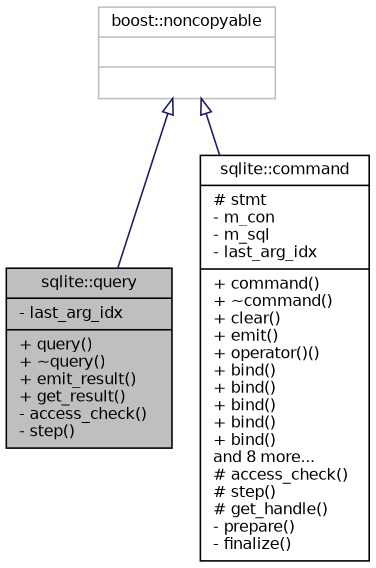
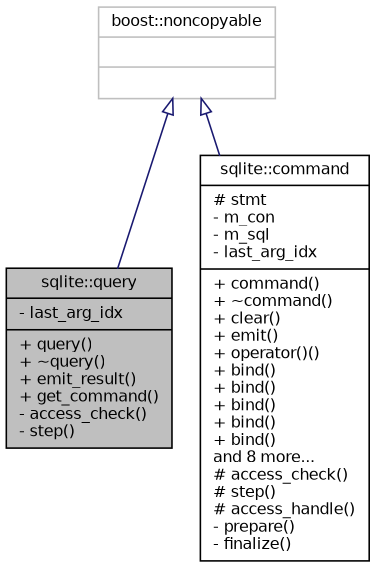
  digraph {
    node [color=black fontname=Helvetica fontsize=10 shape=record]
    edge [arrowtail=onormal color=midnightblue dir=back fontname=Helvetica fontsize=10 labelfontname=Helvetica labelfontsize=10 style=solid]
-   n1 [fillcolor=grey75 fontcolor=black height=0.2 label="{sqlite::query\n|- last_arg_idx\l|+ query()\l+ ~query()\l+ emit_result()\l+ get_result()\l- access_check()\l- step()\l}" style=filled width=0.4]
-   n2 [height=0.2 label="{sqlite::command\n|# stmt\l- m_con\l- m_sql\l- last_arg_idx\l|+ command()\l+ ~command()\l+ clear()\l+ emit()\l+ operator()()\l+ bind()\l+ bind()\l+ bind()\l+ bind()\l+ bind()\land 8 more...\l# access_check()\l# step()\l# get_handle()\l- prepare()\l- finalize()\l}" width=0.4]
+   n1 [fillcolor=grey75 fontcolor=black height=0.2 label="{sqlite::query\n|- last_arg_idx\l|+ query()\l+ ~query()\l+ emit_result()\l+ get_command()\l- access_check()\l- step()\l}" style=filled width=0.4]
+   n2 [height=0.2 label="{sqlite::command\n|# stmt\l- m_con\l- m_sql\l- last_arg_idx\l|+ command()\l+ ~command()\l+ clear()\l+ emit()\l+ operator()()\l+ bind()\l+ bind()\l+ bind()\l+ bind()\l+ bind()\land 8 more...\l# access_check()\l# step()\l# access_handle()\l- prepare()\l- finalize()\l}" width=0.4]
    n3 [color=grey75 height=0.2 label="{boost::noncopyable\n||}" width=0.4]
    n3 -> n1
    n3 -> n2
  }
